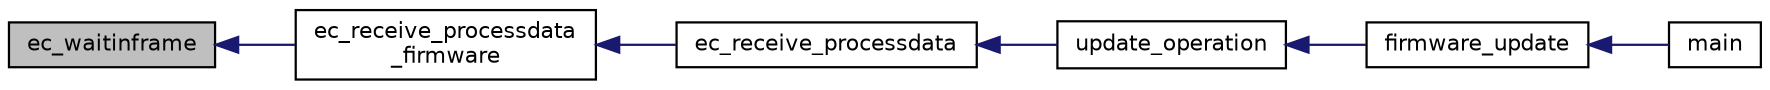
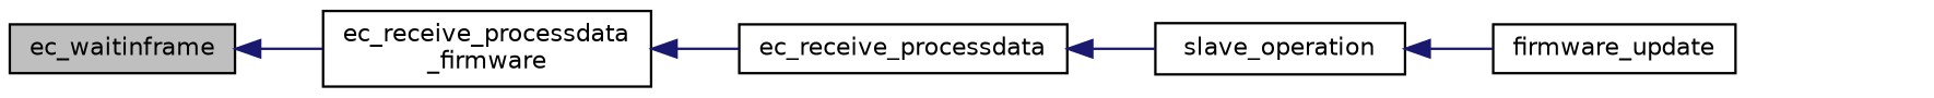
  digraph {
    rankdir=LR
    node [color=black fillcolor=white fontname=Helvetica fontsize=10 shape=record style=filled]
    edge [color=midnightblue dir=back fontname=Helvetica fontsize=10 labelfontname=Helvetica labelfontsize=10 style=solid]
    n1 [fillcolor=grey75 fontcolor=black height=0.2 label=ec_waitinframe width=0.4]
    n2 [height=0.2 label="ec_receive_processdata\l_firmware" width=0.4]
    n3 [height=0.2 label=ec_receive_processdata width=0.4]
-   n4 [height=0.2 label=update_operation width=0.4]
+   n4 [height=0.2 label=slave_operation width=0.4]
    n5 [height=0.2 label=firmware_update width=0.4]
-   n6 [height=0.2 label=main width=0.4]
    n1 -> n2
    n2 -> n3
    n3 -> n4
    n4 -> n5
-   n5 -> n6
  }
